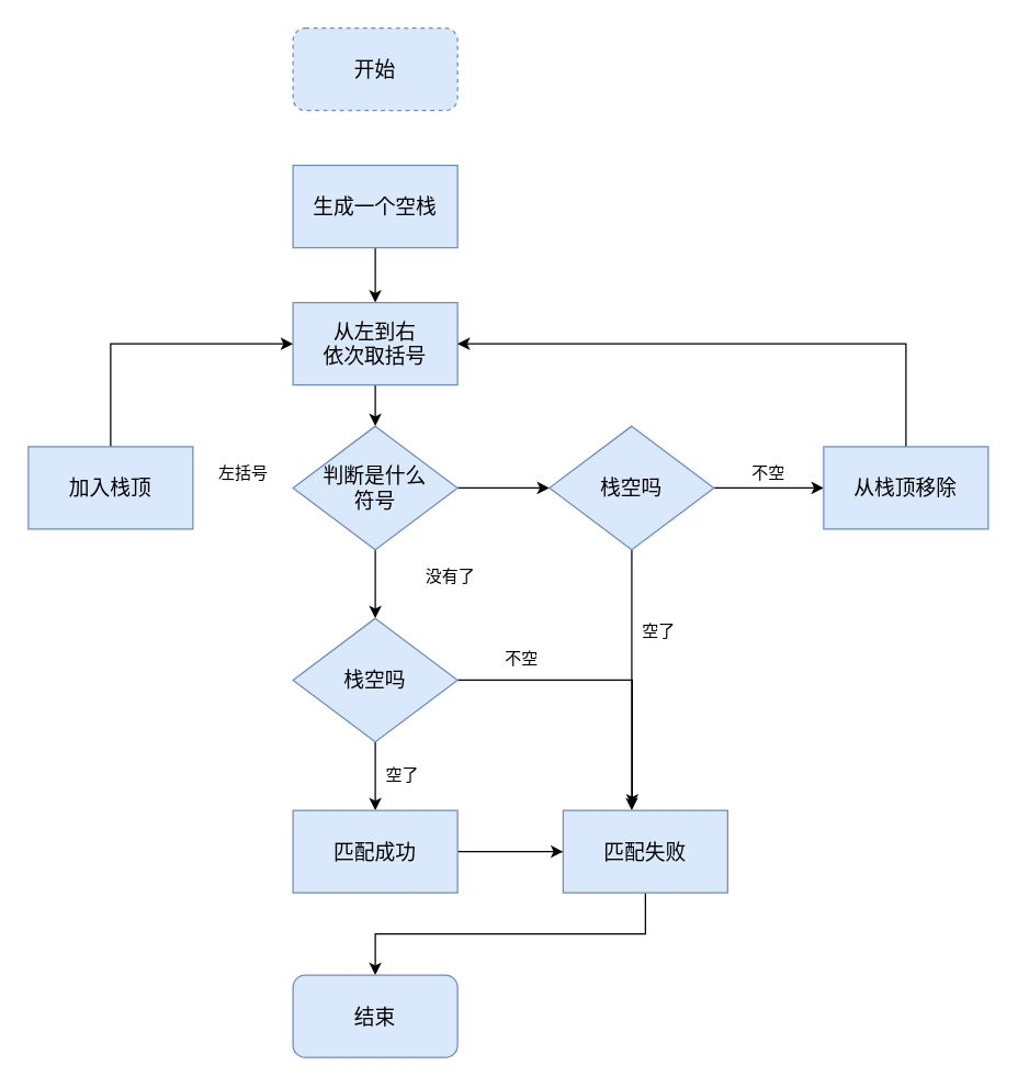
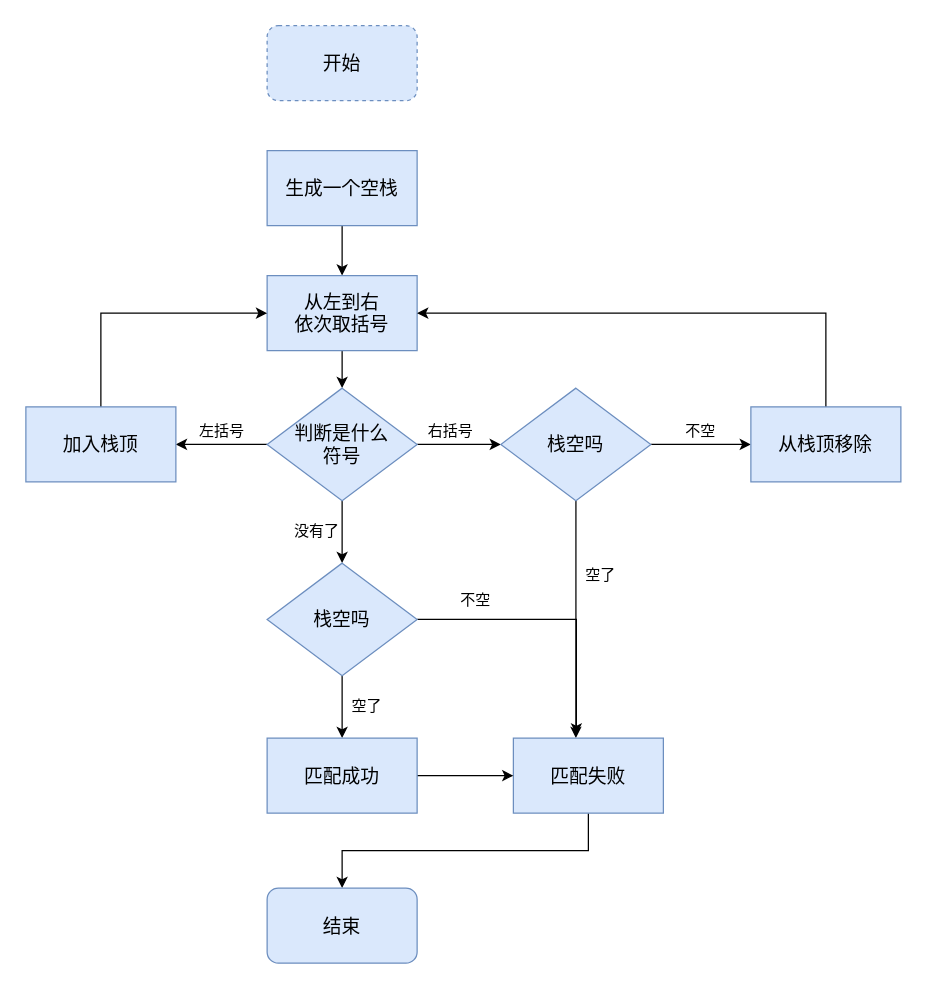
  <mxCell id="0" />
  <mxCell id="1" parent="0" />
  <mxCell id="2" value="&lt;pre&gt;&lt;font style=&quot;font-size: 15px&quot;&gt;开始&lt;/font&gt;&lt;/pre&gt;" style="rounded=1;whiteSpace=wrap;html=1;glass=0;comic=0;shadow=0;fillColor=#dae8fc;strokeColor=#6c8ebf;dashed=1;" parent="1" vertex="1"><mxGeometry x="213" y="20" width="120" height="60" as="geometry" /></mxCell>
  <mxCell id="3" value="" style="edgeStyle=orthogonalEdgeStyle;rounded=0;orthogonalLoop=1;jettySize=auto;html=1;" parent="1" source="4" target="6" edge="1"><mxGeometry relative="1" as="geometry" /></mxCell>
  <mxCell id="4" value="&lt;font style=&quot;font-size: 15px&quot;&gt;生成一个空栈&lt;/font&gt;" style="rounded=0;whiteSpace=wrap;html=1;shadow=0;glass=0;comic=0;fillColor=#dae8fc;strokeColor=#6c8ebf;direction=west;" parent="1" vertex="1"><mxGeometry x="213" y="120" width="120" height="60" as="geometry" /></mxCell>
  <mxCell id="5" value="" style="edgeStyle=orthogonalEdgeStyle;rounded=0;orthogonalLoop=1;jettySize=auto;html=1;" parent="1" source="6" target="10" edge="1"><mxGeometry relative="1" as="geometry" /></mxCell>
  <mxCell id="6" value="&lt;font style=&quot;font-size: 15px&quot;&gt;从左到右&lt;br&gt;依次取括号&lt;br&gt;&lt;/font&gt;" style="rounded=0;whiteSpace=wrap;html=1;shadow=0;glass=0;comic=0;fillColor=#dae8fc;strokeColor=#6c8ebf;direction=west;" parent="1" vertex="1"><mxGeometry x="213" y="220" width="120" height="60" as="geometry" /></mxCell>
+ <mxCell id="7" value="" style="edgeStyle=orthogonalEdgeStyle;rounded=0;orthogonalLoop=1;jettySize=auto;html=1;" parent="1" source="10" target="12" edge="1"><mxGeometry relative="1" as="geometry" /></mxCell>
  <mxCell id="8" value="" style="edgeStyle=orthogonalEdgeStyle;rounded=0;orthogonalLoop=1;jettySize=auto;html=1;" parent="1" source="10" edge="1"><mxGeometry relative="1" as="geometry"><mxPoint x="400" y="355" as="targetPoint" /></mxGeometry></mxCell>
  <mxCell id="9" value="" style="edgeStyle=orthogonalEdgeStyle;rounded=0;orthogonalLoop=1;jettySize=auto;html=1;" parent="1" source="10" target="25" edge="1"><mxGeometry relative="1" as="geometry" /></mxCell>
  <mxCell id="10" value="&lt;font style=&quot;font-size: 15px&quot;&gt;判断是什么&lt;br&gt;符号&lt;/font&gt;" style="rhombus;whiteSpace=wrap;html=1;shadow=0;glass=0;comic=0;fillColor=#dae8fc;strokeColor=#6c8ebf;" parent="1" vertex="1"><mxGeometry x="213" y="310" width="120" height="90" as="geometry" /></mxCell>
  <mxCell id="11" value="" style="edgeStyle=orthogonalEdgeStyle;rounded=0;orthogonalLoop=1;jettySize=auto;html=1;entryX=1;entryY=0.5;entryDx=0;entryDy=0;" parent="1" source="12" target="6" edge="1"><mxGeometry relative="1" as="geometry"><mxPoint x="80" y="245" as="targetPoint" /><Array as="points"><mxPoint x="80" y="250" /></Array></mxGeometry></mxCell>
  <mxCell id="12" value="&lt;font style=&quot;font-size: 15px&quot;&gt;加入栈顶&lt;br&gt;&lt;/font&gt;" style="rounded=0;whiteSpace=wrap;html=1;shadow=0;glass=0;comic=0;fillColor=#dae8fc;strokeColor=#6c8ebf;direction=west;" parent="1" vertex="1"><mxGeometry x="20" y="325" width="120" height="60" as="geometry" /></mxCell>
  <mxCell id="13" value="左括号" style="text;html=1;strokeColor=none;fillColor=none;align=center;verticalAlign=middle;whiteSpace=wrap;rounded=0;shadow=0;glass=0;comic=0;" parent="1" vertex="1"><mxGeometry x="156.5" y="335" width="40" height="20" as="geometry" /></mxCell>
+ <mxCell id="14" value="右括号" style="text;html=1;strokeColor=none;fillColor=none;align=center;verticalAlign=middle;whiteSpace=wrap;rounded=0;shadow=0;glass=0;comic=0;" parent="1" vertex="1"><mxGeometry x="340" y="335" width="40" height="20" as="geometry" /></mxCell>
  <mxCell id="15" value="" style="edgeStyle=orthogonalEdgeStyle;rounded=0;orthogonalLoop=1;jettySize=auto;html=1;" parent="1" source="17" edge="1"><mxGeometry relative="1" as="geometry"><mxPoint x="600" y="355" as="targetPoint" /></mxGeometry></mxCell>
  <mxCell id="16" value="" style="edgeStyle=orthogonalEdgeStyle;rounded=0;orthogonalLoop=1;jettySize=auto;html=1;entryX=0.583;entryY=1;entryDx=0;entryDy=0;entryPerimeter=0;" parent="1" source="17" target="22" edge="1"><mxGeometry relative="1" as="geometry"><mxPoint x="460" y="480" as="targetPoint" /></mxGeometry></mxCell>
  <mxCell id="17" value="&lt;span style=&quot;font-size: 15px&quot;&gt;栈空吗&lt;/span&gt;" style="rhombus;whiteSpace=wrap;html=1;shadow=0;glass=0;comic=0;fillColor=#dae8fc;strokeColor=#6c8ebf;" parent="1" vertex="1"><mxGeometry x="400" y="310" width="120" height="90" as="geometry" /></mxCell>
  <mxCell id="18" value="不空" style="text;html=1;strokeColor=none;fillColor=none;align=center;verticalAlign=middle;whiteSpace=wrap;rounded=0;shadow=0;glass=0;comic=0;" parent="1" vertex="1"><mxGeometry x="540" y="335" width="40" height="20" as="geometry" /></mxCell>
  <mxCell id="19" value="" style="edgeStyle=orthogonalEdgeStyle;rounded=0;orthogonalLoop=1;jettySize=auto;html=1;entryX=0;entryY=0.5;entryDx=0;entryDy=0;" parent="1" source="20" target="6" edge="1"><mxGeometry relative="1" as="geometry"><mxPoint x="660" y="245" as="targetPoint" /><Array as="points"><mxPoint x="660" y="250" /></Array></mxGeometry></mxCell>
  <mxCell id="20" value="&lt;font style=&quot;font-size: 15px&quot;&gt;从栈顶移除&lt;br&gt;&lt;/font&gt;" style="rounded=0;whiteSpace=wrap;html=1;shadow=0;glass=0;comic=0;fillColor=#dae8fc;strokeColor=#6c8ebf;direction=west;" parent="1" vertex="1"><mxGeometry x="600" y="325" width="120" height="60" as="geometry" /></mxCell>
  <mxCell id="21" value="" style="edgeStyle=orthogonalEdgeStyle;rounded=0;orthogonalLoop=1;jettySize=auto;html=1;entryX=0.5;entryY=0;entryDx=0;entryDy=0;" parent="1" source="22" target="32" edge="1"><mxGeometry relative="1" as="geometry"><mxPoint x="270" y="710" as="targetPoint" /><Array as="points"><mxPoint x="470" y="680" /><mxPoint x="273" y="680" /></Array></mxGeometry></mxCell>
  <mxCell id="22" value="&lt;font style=&quot;font-size: 15px&quot;&gt;匹配失败&lt;br&gt;&lt;/font&gt;" style="rounded=0;whiteSpace=wrap;html=1;shadow=0;glass=0;comic=0;fillColor=#dae8fc;strokeColor=#6c8ebf;direction=west;" parent="1" vertex="1"><mxGeometry x="410" y="590" width="120" height="60" as="geometry" /></mxCell>
  <mxCell id="23" value="" style="edgeStyle=orthogonalEdgeStyle;rounded=0;orthogonalLoop=1;jettySize=auto;html=1;entryX=0.58;entryY=1.049;entryDx=0;entryDy=0;entryPerimeter=0;" parent="1" source="25" target="22" edge="1"><mxGeometry relative="1" as="geometry"><mxPoint x="460" y="495" as="targetPoint" /></mxGeometry></mxCell>
  <mxCell id="24" value="" style="edgeStyle=orthogonalEdgeStyle;rounded=0;orthogonalLoop=1;jettySize=auto;html=1;" parent="1" source="25" target="31" edge="1"><mxGeometry relative="1" as="geometry" /></mxCell>
  <mxCell id="25" value="&lt;span style=&quot;font-size: 15px&quot;&gt;栈空吗&lt;/span&gt;" style="rhombus;whiteSpace=wrap;html=1;shadow=0;glass=0;comic=0;fillColor=#dae8fc;strokeColor=#6c8ebf;" parent="1" vertex="1"><mxGeometry x="213" y="450" width="120" height="90" as="geometry" /></mxCell>
- <mxCell id="26" value="没有了" style="text;html=1;strokeColor=none;fillColor=none;align=center;verticalAlign=middle;whiteSpace=wrap;rounded=0;shadow=0;glass=0;comic=0;" parent="1" vertex="1"><mxGeometry x="308" y="410" width="40" height="20" as="geometry" /></mxCell>
+ <mxCell id="26" value="没有了" style="text;html=1;strokeColor=none;fillColor=none;align=center;verticalAlign=middle;whiteSpace=wrap;rounded=0;shadow=0;glass=0;comic=0;" parent="1" vertex="1"><mxGeometry x="233" y="415" width="40" height="20" as="geometry" /></mxCell>
  <mxCell id="27" value="不空" style="text;html=1;strokeColor=none;fillColor=none;align=center;verticalAlign=middle;whiteSpace=wrap;rounded=0;shadow=0;glass=0;comic=0;" parent="1" vertex="1"><mxGeometry x="360" y="470" width="40" height="20" as="geometry" /></mxCell>
  <mxCell id="28" value="空了" style="text;html=1;strokeColor=none;fillColor=none;align=center;verticalAlign=middle;whiteSpace=wrap;rounded=0;shadow=0;glass=0;comic=0;" parent="1" vertex="1"><mxGeometry x="460" y="450" width="40" height="20" as="geometry" /></mxCell>
  <mxCell id="29" value="空了" style="text;html=1;strokeColor=none;fillColor=none;align=center;verticalAlign=middle;whiteSpace=wrap;rounded=0;shadow=0;glass=0;comic=0;" parent="1" vertex="1"><mxGeometry x="273" y="555" width="40" height="20" as="geometry" /></mxCell>
  <mxCell id="30" value="" style="edgeStyle=orthogonalEdgeStyle;rounded=0;orthogonalLoop=1;jettySize=auto;html=1;" parent="1" source="31" target="22" edge="1"><mxGeometry relative="1" as="geometry" /></mxCell>
  <mxCell id="31" value="&lt;font style=&quot;font-size: 15px&quot;&gt;匹配成功&lt;br&gt;&lt;/font&gt;" style="rounded=0;whiteSpace=wrap;html=1;shadow=0;glass=0;comic=0;fillColor=#dae8fc;strokeColor=#6c8ebf;direction=west;" parent="1" vertex="1"><mxGeometry x="213" y="590" width="120" height="60" as="geometry" /></mxCell>
  <mxCell id="32" value="&lt;pre&gt;&lt;font style=&quot;font-size: 15px&quot;&gt;结束&lt;/font&gt;&lt;/pre&gt;" style="rounded=1;whiteSpace=wrap;html=1;glass=0;comic=0;shadow=0;fillColor=#dae8fc;strokeColor=#6c8ebf;" parent="1" vertex="1"><mxGeometry x="213" y="710" width="120" height="60" as="geometry" /></mxCell>
